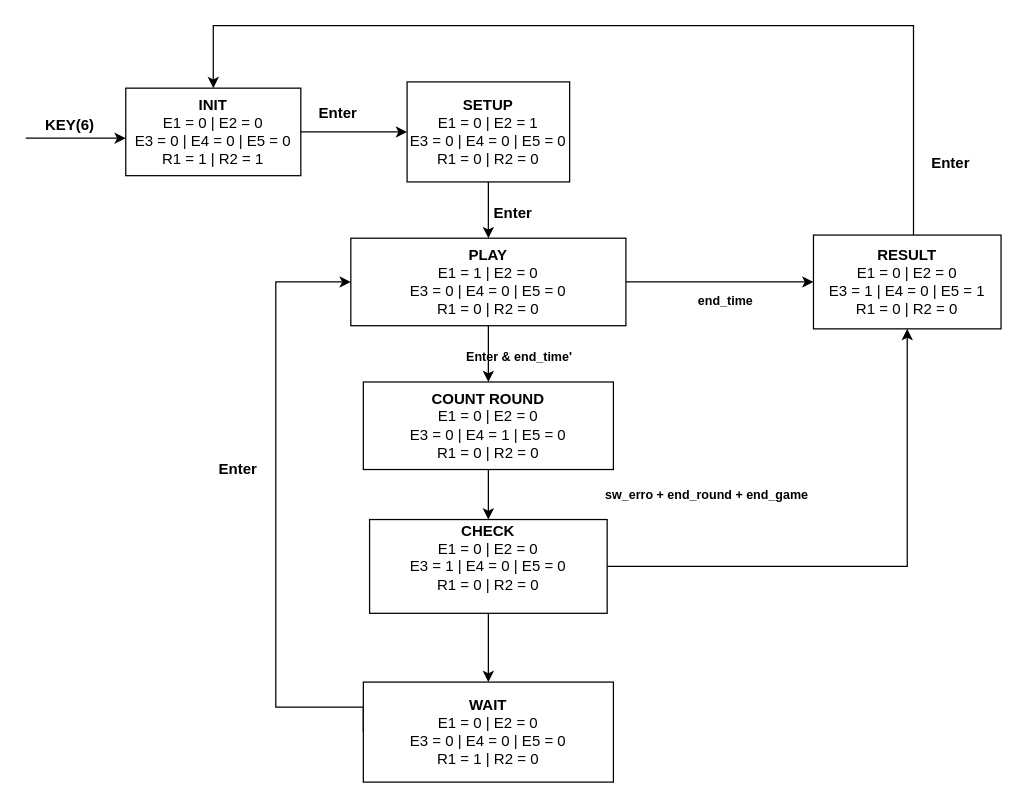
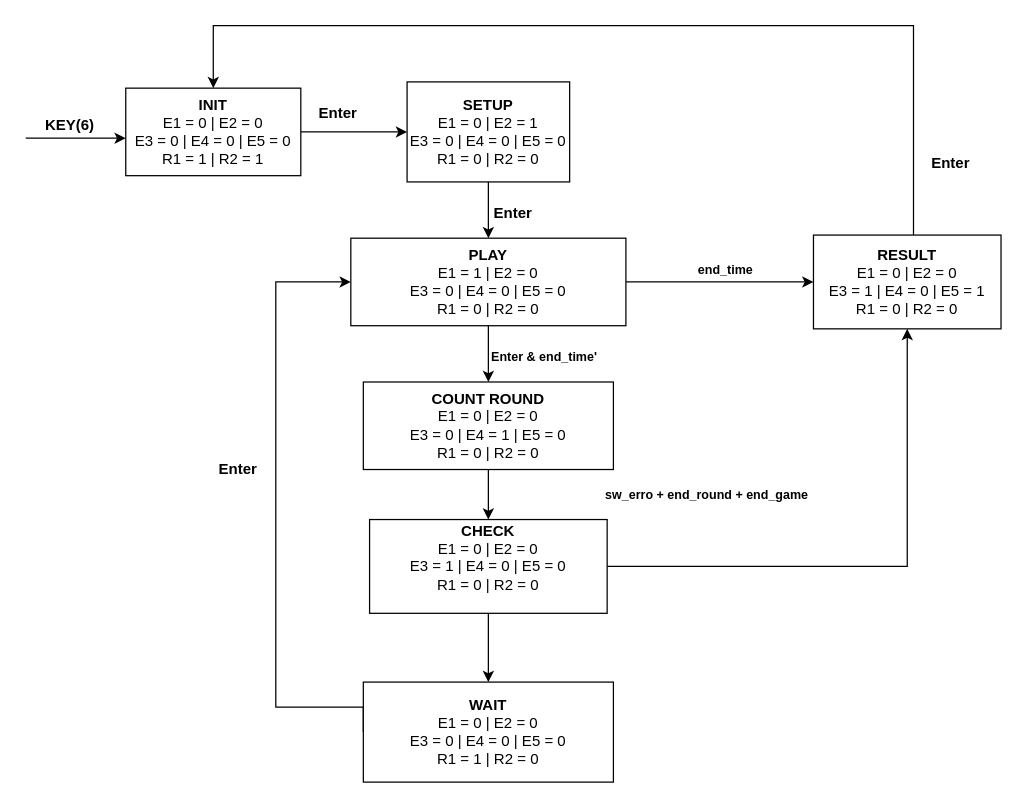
  <mxCell id="0" />
  <mxCell id="1" parent="0" />
  <mxCell id="2" value="" style="edgeStyle=orthogonalEdgeStyle;rounded=0;orthogonalLoop=1;jettySize=auto;html=1;" edge="1" parent="1" source="3" target="5"><mxGeometry relative="1" as="geometry"><Array as="points"><mxPoint x="310" y="105" /><mxPoint x="310" y="105" /></Array></mxGeometry></mxCell>
  <mxCell id="3" value="INIT&lt;br&gt;&lt;span style=&quot;font-weight: 400&quot;&gt;E1 = 0 | E2 = 0&lt;/span&gt;&lt;br style=&quot;font-weight: 400&quot;&gt;&lt;span style=&quot;font-weight: 400&quot;&gt;E3 = 0 | E4 = 0 | E5 = 0&lt;/span&gt;&lt;br style=&quot;font-weight: 400&quot;&gt;&lt;span style=&quot;font-weight: 400&quot;&gt;R1 = 1 | R2 = 1&lt;/span&gt;" style="rounded=0;whiteSpace=wrap;html=1;fontStyle=1" vertex="1" parent="1"><mxGeometry x="100" y="70" width="140" height="70" as="geometry" /></mxCell>
  <mxCell id="4" value="" style="edgeStyle=orthogonalEdgeStyle;rounded=0;orthogonalLoop=1;jettySize=auto;html=1;" edge="1" parent="1" source="5" target="8"><mxGeometry relative="1" as="geometry" /></mxCell>
  <mxCell id="5" value="SETUP&lt;br&gt;&lt;span style=&quot;font-weight: 400&quot;&gt;E1 = 0 | E2 = 1&lt;/span&gt;&lt;br style=&quot;font-weight: 400&quot;&gt;&lt;span style=&quot;font-weight: 400&quot;&gt;E3 = 0 | E4 = 0 | E5 = 0&lt;/span&gt;&lt;br style=&quot;font-weight: 400&quot;&gt;&lt;span style=&quot;font-weight: 400&quot;&gt;R1 = 0 | R2 = 0&lt;/span&gt;&lt;span style=&quot;font-weight: normal&quot;&gt;&lt;br&gt;&lt;/span&gt;" style="rounded=0;whiteSpace=wrap;html=1;fontStyle=1" vertex="1" parent="1"><mxGeometry x="325" y="65" width="130" height="80" as="geometry" /></mxCell>
  <mxCell id="6" value="" style="edgeStyle=orthogonalEdgeStyle;rounded=0;orthogonalLoop=1;jettySize=auto;html=1;" edge="1" parent="1" source="8" target="10"><mxGeometry relative="1" as="geometry" /></mxCell>
  <mxCell id="7" value="" style="edgeStyle=orthogonalEdgeStyle;rounded=0;orthogonalLoop=1;jettySize=auto;html=1;" edge="1" parent="1" source="8" target="12"><mxGeometry relative="1" as="geometry" /></mxCell>
  <mxCell id="8" value="&lt;b&gt;PLAY&lt;/b&gt;&lt;br&gt;E1 = 1 | E2 = 0&lt;br&gt;E3 = 0 | E4 = 0 | E5 = 0&lt;br&gt;R1 = 0 | R2 = 0" style="rounded=0;whiteSpace=wrap;html=1;" vertex="1" parent="1"><mxGeometry x="280" y="190" width="220" height="70" as="geometry" /></mxCell>
  <mxCell id="9" value="" style="edgeStyle=orthogonalEdgeStyle;rounded=0;orthogonalLoop=1;jettySize=auto;html=1;entryX=0.5;entryY=0;entryDx=0;entryDy=0;" edge="1" parent="1" source="10" target="3"><mxGeometry relative="1" as="geometry"><mxPoint x="480" y="30" as="targetPoint" /><Array as="points"><mxPoint x="730" y="20" /><mxPoint x="170" y="20" /></Array></mxGeometry></mxCell>
  <mxCell id="10" value="RESULT&lt;br&gt;&lt;span style=&quot;font-weight: 400&quot;&gt;E1 = 0 | E2 = 0&lt;/span&gt;&lt;br style=&quot;font-weight: 400&quot;&gt;&lt;span style=&quot;font-weight: 400&quot;&gt;E3 = 1 | E4 = 0 | E5 = 1&lt;/span&gt;&lt;br style=&quot;font-weight: 400&quot;&gt;&lt;span style=&quot;font-weight: 400&quot;&gt;R1 = 0 | R2 = 0&lt;/span&gt;" style="rounded=0;whiteSpace=wrap;html=1;fontStyle=1" vertex="1" parent="1"><mxGeometry x="650" y="187.5" width="150" height="75" as="geometry" /></mxCell>
  <mxCell id="11" value="" style="edgeStyle=orthogonalEdgeStyle;rounded=0;orthogonalLoop=1;jettySize=auto;html=1;" edge="1" parent="1" source="12" target="15"><mxGeometry relative="1" as="geometry" /></mxCell>
  <mxCell id="12" value="&lt;b&gt;COUNT ROUND&lt;/b&gt;&lt;br&gt;E1 = 0 | E2 = 0&lt;br&gt;E3 = 0 | E4 = 1 | E5 = 0&lt;br&gt;R1 = 0 | R2 = 0" style="rounded=0;whiteSpace=wrap;html=1;" vertex="1" parent="1"><mxGeometry x="290" y="305" width="200" height="70" as="geometry" /></mxCell>
  <mxCell id="13" value="" style="edgeStyle=orthogonalEdgeStyle;rounded=0;orthogonalLoop=1;jettySize=auto;html=1;entryX=0.5;entryY=1;entryDx=0;entryDy=0;" edge="1" parent="1" source="15" target="10"><mxGeometry relative="1" as="geometry"><mxPoint x="350" y="345" as="targetPoint" /></mxGeometry></mxCell>
  <mxCell id="14" value="" style="edgeStyle=orthogonalEdgeStyle;rounded=0;orthogonalLoop=1;jettySize=auto;html=1;" edge="1" parent="1" source="15" target="17"><mxGeometry relative="1" as="geometry" /></mxCell>
  <mxCell id="15" value="&lt;b&gt;CHECK&lt;br&gt;&lt;/b&gt;E1 = 0 | E2 = 0&lt;br&gt;E3 = 1 | E4 = 0 | E5 = 0&lt;br&gt;R1 = 0 | R2 = 0&lt;b&gt;&lt;br&gt;&lt;br&gt;&lt;/b&gt;" style="rounded=0;whiteSpace=wrap;html=1;" vertex="1" parent="1"><mxGeometry x="295" y="415" width="190" height="75" as="geometry" /></mxCell>
  <mxCell id="16" value="" style="edgeStyle=orthogonalEdgeStyle;rounded=0;orthogonalLoop=1;jettySize=auto;html=1;entryX=0;entryY=0.5;entryDx=0;entryDy=0;exitX=0;exitY=0.5;exitDx=0;exitDy=0;" edge="1" parent="1" source="17" target="8"><mxGeometry relative="1" as="geometry"><mxPoint x="300" y="505" as="sourcePoint" /><mxPoint x="270" y="435" as="targetPoint" /><Array as="points"><mxPoint x="220" y="565" /><mxPoint x="220" y="225" /></Array></mxGeometry></mxCell>
  <mxCell id="17" value="&lt;b&gt;WAIT&lt;br&gt;&lt;/b&gt;E1 = 0 | E2 = 0&lt;br&gt;E3 = 0 | E4 = 0 | E5 = 0&lt;br&gt;R1 = 1 | R2 = 0&lt;b&gt;&lt;br&gt;&lt;/b&gt;" style="rounded=0;whiteSpace=wrap;html=1;" vertex="1" parent="1"><mxGeometry x="290" y="545" width="200" height="80" as="geometry" /></mxCell>
  <mxCell id="18" value="Enter" style="text;html=1;strokeColor=none;fillColor=none;align=center;verticalAlign=middle;whiteSpace=wrap;rounded=0;fontStyle=1" vertex="1" parent="1"><mxGeometry x="250" y="80" width="40" height="20" as="geometry" /></mxCell>
  <mxCell id="19" value="Enter" style="text;html=1;strokeColor=none;fillColor=none;align=center;verticalAlign=middle;whiteSpace=wrap;rounded=0;fontStyle=1" vertex="1" parent="1"><mxGeometry x="390" y="160" width="40" height="20" as="geometry" /></mxCell>
- <mxCell id="20" value="&lt;font style=&quot;font-size: 10px&quot;&gt;Enter &amp;amp; end_time'&lt;/font&gt;" style="text;html=1;strokeColor=none;fillColor=none;align=center;verticalAlign=middle;whiteSpace=wrap;rounded=0;fontStyle=1" vertex="1" parent="1"><mxGeometry x="370" y="275" width="90" height="20" as="geometry" /></mxCell>
- <mxCell id="21" value="&lt;span style=&quot;font-size: 10px&quot;&gt;end_time&lt;/span&gt;" style="text;html=1;strokeColor=none;fillColor=none;align=center;verticalAlign=middle;whiteSpace=wrap;rounded=0;fontStyle=1" vertex="1" parent="1"><mxGeometry x="540" y="230" width="80" height="20" as="geometry" /></mxCell>
+ <mxCell id="20" value="&lt;font style=&quot;font-size: 10px&quot;&gt;Enter &amp;amp; end_time'&lt;/font&gt;" style="text;html=1;strokeColor=none;fillColor=none;align=center;verticalAlign=middle;whiteSpace=wrap;rounded=0;fontStyle=1" vertex="1" parent="1"><mxGeometry x="390" y="275" width="90" height="20" as="geometry" /></mxCell>
+ <mxCell id="21" value="&lt;span style=&quot;font-size: 10px&quot;&gt;end_time&lt;/span&gt;" style="text;html=1;strokeColor=none;fillColor=none;align=center;verticalAlign=middle;whiteSpace=wrap;rounded=0;fontStyle=1" vertex="1" parent="1"><mxGeometry x="540" y="205" width="80" height="20" as="geometry" /></mxCell>
  <mxCell id="22" value="&lt;font style=&quot;font-size: 10px&quot;&gt;sw_erro + end_round + end_game&lt;/font&gt;" style="text;html=1;strokeColor=none;fillColor=none;align=center;verticalAlign=middle;whiteSpace=wrap;rounded=0;fontStyle=1" vertex="1" parent="1"><mxGeometry x="480" y="385" width="170" height="20" as="geometry" /></mxCell>
  <mxCell id="23" value="Enter" style="text;html=1;strokeColor=none;fillColor=none;align=center;verticalAlign=middle;whiteSpace=wrap;rounded=0;fontStyle=1" vertex="1" parent="1"><mxGeometry x="170" y="365" width="40" height="20" as="geometry" /></mxCell>
  <mxCell id="24" value="Enter" style="text;html=1;strokeColor=none;fillColor=none;align=center;verticalAlign=middle;whiteSpace=wrap;rounded=0;fontStyle=1" vertex="1" parent="1"><mxGeometry x="740" y="120" width="40" height="20" as="geometry" /></mxCell>
  <mxCell id="25" value="" style="edgeStyle=orthogonalEdgeStyle;rounded=0;orthogonalLoop=1;jettySize=auto;html=1;" edge="1" parent="1"><mxGeometry relative="1" as="geometry"><mxPoint x="20" y="110" as="sourcePoint" /><mxPoint x="100" y="110" as="targetPoint" /></mxGeometry></mxCell>
  <mxCell id="26" value="KEY(6)" style="text;html=1;align=center;verticalAlign=middle;resizable=0;points=[];autosize=1;fontStyle=1" vertex="1" parent="1"><mxGeometry x="30" y="90" width="50" height="20" as="geometry" /></mxCell>
